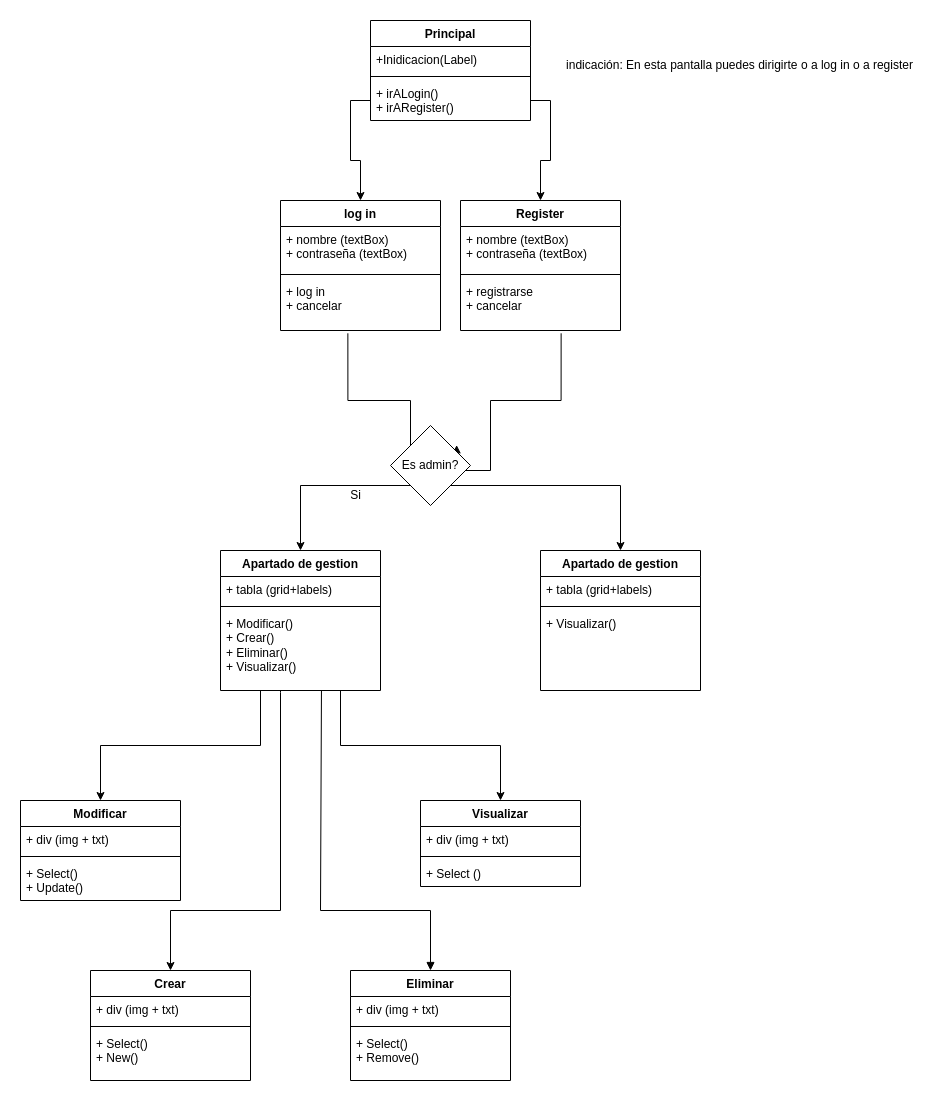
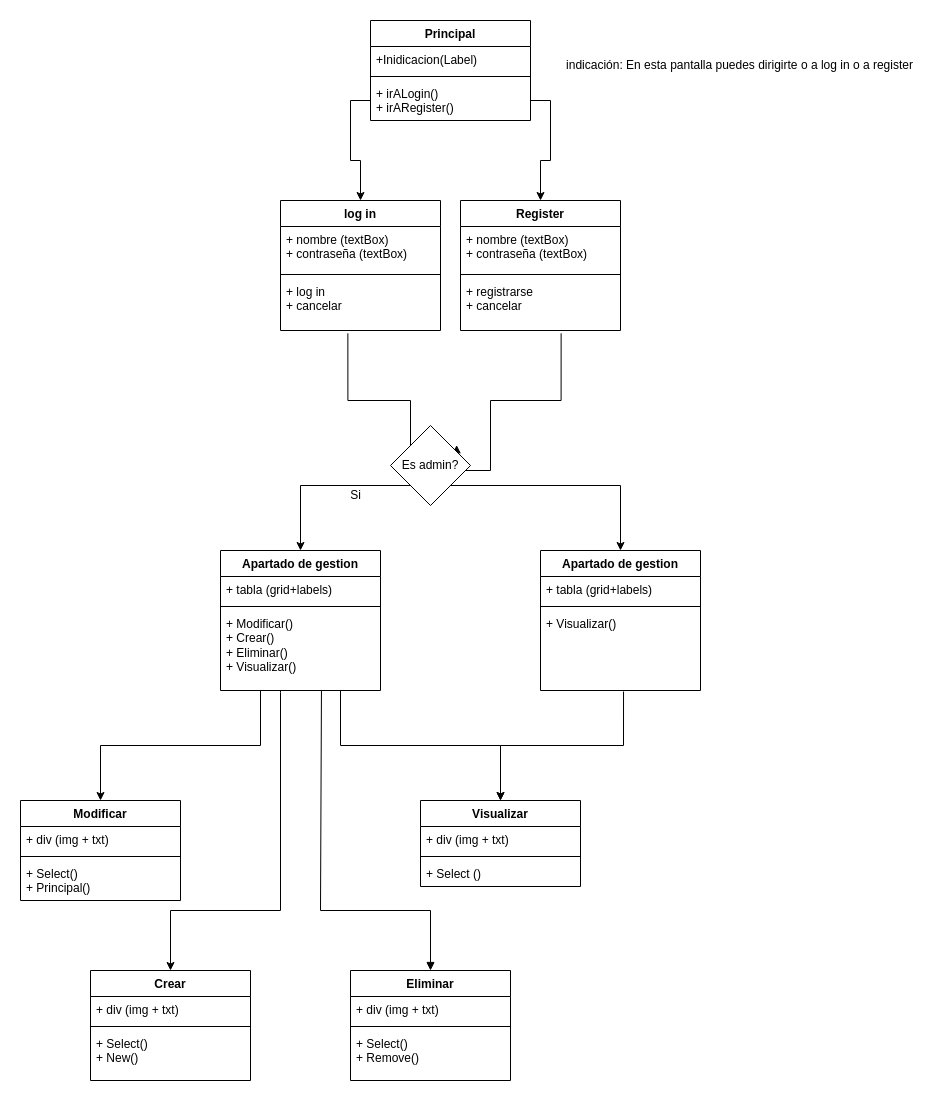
  <mxCell id="0" />
  <mxCell id="1" parent="0" />
  <mxCell id="2" value="Register" style="swimlane;fontStyle=1;align=center;verticalAlign=top;childLayout=stackLayout;horizontal=1;startSize=26;horizontalStack=0;resizeParent=1;resizeParentMax=0;resizeLast=0;collapsible=1;marginBottom=0;whiteSpace=wrap;html=1;" parent="1" vertex="1"><mxGeometry x="460" y="200" width="160" height="130" as="geometry" /></mxCell>
  <mxCell id="3" value="&lt;div&gt;+ nombre (textBox)&lt;br&gt;&lt;/div&gt;&lt;div&gt;+ contraseña (textBox)&lt;br&gt;&lt;/div&gt;" style="text;strokeColor=none;fillColor=none;align=left;verticalAlign=top;spacingLeft=4;spacingRight=4;overflow=hidden;rotatable=0;points=[[0,0.5],[1,0.5]];portConstraint=eastwest;whiteSpace=wrap;html=1;" parent="2" vertex="1"><mxGeometry y="26" width="160" height="44" as="geometry" /></mxCell>
  <mxCell id="4" value="" style="line;strokeWidth=1;fillColor=none;align=left;verticalAlign=middle;spacingTop=-1;spacingLeft=3;spacingRight=3;rotatable=0;labelPosition=right;points=[];portConstraint=eastwest;strokeColor=inherit;" parent="2" vertex="1"><mxGeometry y="70" width="160" height="8" as="geometry" /></mxCell>
  <mxCell id="5" value="&lt;div&gt;+ registrarse&lt;/div&gt;&lt;div&gt;+ cancelar&lt;br&gt;&lt;/div&gt;" style="text;strokeColor=none;fillColor=none;align=left;verticalAlign=top;spacingLeft=4;spacingRight=4;overflow=hidden;rotatable=0;points=[[0,0.5],[1,0.5]];portConstraint=eastwest;whiteSpace=wrap;html=1;" parent="2" vertex="1"><mxGeometry y="78" width="160" height="52" as="geometry" /></mxCell>
  <mxCell id="6" value="log in" style="swimlane;fontStyle=1;align=center;verticalAlign=top;childLayout=stackLayout;horizontal=1;startSize=26;horizontalStack=0;resizeParent=1;resizeParentMax=0;resizeLast=0;collapsible=1;marginBottom=0;whiteSpace=wrap;html=1;" parent="1" vertex="1"><mxGeometry x="280" y="200" width="160" height="130" as="geometry" /></mxCell>
  <mxCell id="7" value="&lt;div&gt;+ nombre (textBox)&lt;br&gt;&lt;/div&gt;&lt;div&gt;+ contraseña (textBox)&lt;br&gt;&lt;/div&gt;" style="text;strokeColor=none;fillColor=none;align=left;verticalAlign=top;spacingLeft=4;spacingRight=4;overflow=hidden;rotatable=0;points=[[0,0.5],[1,0.5]];portConstraint=eastwest;whiteSpace=wrap;html=1;" parent="6" vertex="1"><mxGeometry y="26" width="160" height="44" as="geometry" /></mxCell>
  <mxCell id="8" value="" style="line;strokeWidth=1;fillColor=none;align=left;verticalAlign=middle;spacingTop=-1;spacingLeft=3;spacingRight=3;rotatable=0;labelPosition=right;points=[];portConstraint=eastwest;strokeColor=inherit;" parent="6" vertex="1"><mxGeometry y="70" width="160" height="8" as="geometry" /></mxCell>
  <mxCell id="9" value="&lt;div&gt;+ log in&lt;/div&gt;&lt;div&gt;+ cancelar&lt;br&gt;&lt;/div&gt;" style="text;strokeColor=none;fillColor=none;align=left;verticalAlign=top;spacingLeft=4;spacingRight=4;overflow=hidden;rotatable=0;points=[[0,0.5],[1,0.5]];portConstraint=eastwest;whiteSpace=wrap;html=1;" parent="6" vertex="1"><mxGeometry y="78" width="160" height="52" as="geometry" /></mxCell>
  <mxCell id="10" value="Principal" style="swimlane;fontStyle=1;align=center;verticalAlign=top;childLayout=stackLayout;horizontal=1;startSize=26;horizontalStack=0;resizeParent=1;resizeParentMax=0;resizeLast=0;collapsible=1;marginBottom=0;whiteSpace=wrap;html=1;" parent="1" vertex="1"><mxGeometry x="370" y="20" width="160" height="100" as="geometry" /></mxCell>
  <mxCell id="11" value="+Inidicacion(Label)" style="text;strokeColor=none;fillColor=none;align=left;verticalAlign=top;spacingLeft=4;spacingRight=4;overflow=hidden;rotatable=0;points=[[0,0.5],[1,0.5]];portConstraint=eastwest;whiteSpace=wrap;html=1;" parent="10" vertex="1"><mxGeometry y="26" width="160" height="26" as="geometry" /></mxCell>
  <mxCell id="12" value="" style="line;strokeWidth=1;fillColor=none;align=left;verticalAlign=middle;spacingTop=-1;spacingLeft=3;spacingRight=3;rotatable=0;labelPosition=right;points=[];portConstraint=eastwest;strokeColor=inherit;" parent="10" vertex="1"><mxGeometry y="52" width="160" height="8" as="geometry" /></mxCell>
  <mxCell id="13" value="&lt;div&gt;+ irALogin()&lt;/div&gt;&lt;div&gt;+ irARegister()&lt;br&gt;&lt;/div&gt;" style="text;strokeColor=none;fillColor=none;align=left;verticalAlign=top;spacingLeft=4;spacingRight=4;overflow=hidden;rotatable=0;points=[[0,0.5],[1,0.5]];portConstraint=eastwest;whiteSpace=wrap;html=1;" parent="10" vertex="1"><mxGeometry y="60" width="160" height="40" as="geometry" /></mxCell>
  <mxCell id="14" value="indicación: En esta pantalla puedes dirigirte o a log in o a register" style="text;html=1;align=center;verticalAlign=middle;resizable=0;points=[];autosize=1;strokeColor=none;fillColor=none;" parent="1" vertex="1"><mxGeometry x="554" y="50" width="370" height="30" as="geometry" /></mxCell>
  <mxCell id="15" style="edgeStyle=orthogonalEdgeStyle;rounded=0;orthogonalLoop=1;jettySize=auto;html=1;exitX=0;exitY=0.5;exitDx=0;exitDy=0;entryX=0.5;entryY=0;entryDx=0;entryDy=0;" parent="1" source="13" target="6" edge="1"><mxGeometry relative="1" as="geometry" /></mxCell>
  <mxCell id="16" style="edgeStyle=orthogonalEdgeStyle;rounded=0;orthogonalLoop=1;jettySize=auto;html=1;exitX=1;exitY=0.5;exitDx=0;exitDy=0;entryX=0.5;entryY=0;entryDx=0;entryDy=0;" parent="1" source="13" target="2" edge="1"><mxGeometry relative="1" as="geometry" /></mxCell>
  <mxCell id="17" style="edgeStyle=orthogonalEdgeStyle;rounded=0;orthogonalLoop=1;jettySize=auto;html=1;entryX=0.5;entryY=0;entryDx=0;entryDy=0;" parent="1" target="34" edge="1"><mxGeometry relative="1" as="geometry"><mxPoint x="280" y="690" as="sourcePoint" /><Array as="points"><mxPoint x="280" y="692" /><mxPoint x="280" y="910" /><mxPoint x="190" y="910" /></Array></mxGeometry></mxCell>
  <mxCell id="18" style="edgeStyle=orthogonalEdgeStyle;rounded=0;orthogonalLoop=1;jettySize=auto;html=1;exitX=0.75;exitY=1;exitDx=0;exitDy=0;entryX=0.5;entryY=0;entryDx=0;entryDy=0;" parent="1" source="20" target="30" edge="1"><mxGeometry relative="1" as="geometry" /></mxCell>
  <mxCell id="19" style="edgeStyle=orthogonalEdgeStyle;rounded=0;orthogonalLoop=1;jettySize=auto;html=1;exitX=0.25;exitY=1;exitDx=0;exitDy=0;entryX=0.5;entryY=0;entryDx=0;entryDy=0;" parent="1" source="20" target="26" edge="1"><mxGeometry relative="1" as="geometry" /></mxCell>
  <mxCell id="20" value="Apartado de gestion" style="swimlane;fontStyle=1;align=center;verticalAlign=top;childLayout=stackLayout;horizontal=1;startSize=26;horizontalStack=0;resizeParent=1;resizeParentMax=0;resizeLast=0;collapsible=1;marginBottom=0;whiteSpace=wrap;html=1;" parent="1" vertex="1"><mxGeometry x="220" y="550" width="160" height="140" as="geometry" /></mxCell>
  <mxCell id="21" value="+ tabla (grid+labels)" style="text;strokeColor=none;fillColor=none;align=left;verticalAlign=top;spacingLeft=4;spacingRight=4;overflow=hidden;rotatable=0;points=[[0,0.5],[1,0.5]];portConstraint=eastwest;whiteSpace=wrap;html=1;" parent="20" vertex="1"><mxGeometry y="26" width="160" height="26" as="geometry" /></mxCell>
  <mxCell id="22" value="" style="line;strokeWidth=1;fillColor=none;align=left;verticalAlign=middle;spacingTop=-1;spacingLeft=3;spacingRight=3;rotatable=0;labelPosition=right;points=[];portConstraint=eastwest;strokeColor=inherit;" parent="20" vertex="1"><mxGeometry y="52" width="160" height="8" as="geometry" /></mxCell>
  <mxCell id="23" value="&lt;div&gt;+ Modificar()&lt;/div&gt;&lt;div&gt;+ Crear()&lt;/div&gt;&lt;div&gt;+ Eliminar()&lt;/div&gt;&lt;div&gt;+ Visualizar()&lt;br&gt;&lt;/div&gt;" style="text;strokeColor=none;fillColor=none;align=left;verticalAlign=top;spacingLeft=4;spacingRight=4;overflow=hidden;rotatable=0;points=[[0,0.5],[1,0.5]];portConstraint=eastwest;whiteSpace=wrap;html=1;" parent="20" vertex="1"><mxGeometry y="60" width="160" height="80" as="geometry" /></mxCell>
  <mxCell id="24" style="edgeStyle=orthogonalEdgeStyle;rounded=0;orthogonalLoop=1;jettySize=auto;html=1;entryX=0.629;entryY=1.054;entryDx=0;entryDy=0;entryPerimeter=0;startArrow=classic;startFill=1;endArrow=none;endFill=0;exitX=0.827;exitY=0.244;exitDx=0;exitDy=0;exitPerimeter=0;" parent="1" source="40" target="5" edge="1"><mxGeometry relative="1" as="geometry"><mxPoint x="490" y="450" as="sourcePoint" /><Array as="points"><mxPoint x="490" y="470" /><mxPoint x="490" y="400" /><mxPoint x="561" y="400" /></Array></mxGeometry></mxCell>
  <mxCell id="25" style="edgeStyle=orthogonalEdgeStyle;rounded=0;orthogonalLoop=1;jettySize=auto;html=1;entryX=0.421;entryY=1.054;entryDx=0;entryDy=0;entryPerimeter=0;startArrow=classic;startFill=0;endArrow=none;endFill=0;exitX=0;exitY=0;exitDx=0;exitDy=0;" parent="1" source="40" target="9" edge="1"><mxGeometry relative="1" as="geometry"><mxPoint x="410" y="440" as="sourcePoint" /><Array as="points"><mxPoint x="410" y="470" /><mxPoint x="410" y="400" /><mxPoint x="347" y="400" /></Array></mxGeometry></mxCell>
  <mxCell id="26" value="Modificar" style="swimlane;fontStyle=1;align=center;verticalAlign=top;childLayout=stackLayout;horizontal=1;startSize=26;horizontalStack=0;resizeParent=1;resizeParentMax=0;resizeLast=0;collapsible=1;marginBottom=0;whiteSpace=wrap;html=1;" parent="1" vertex="1"><mxGeometry x="20" y="800" width="160" height="100" as="geometry" /></mxCell>
  <mxCell id="27" value="+ div (img + txt)" style="text;strokeColor=none;fillColor=none;align=left;verticalAlign=top;spacingLeft=4;spacingRight=4;overflow=hidden;rotatable=0;points=[[0,0.5],[1,0.5]];portConstraint=eastwest;whiteSpace=wrap;html=1;" parent="26" vertex="1"><mxGeometry y="26" width="160" height="26" as="geometry" /></mxCell>
  <mxCell id="28" value="" style="line;strokeWidth=1;fillColor=none;align=left;verticalAlign=middle;spacingTop=-1;spacingLeft=3;spacingRight=3;rotatable=0;labelPosition=right;points=[];portConstraint=eastwest;strokeColor=inherit;" parent="26" vertex="1"><mxGeometry y="52" width="160" height="8" as="geometry" /></mxCell>
- <mxCell id="29" value="+ Select()&lt;br&gt;+ Update()" style="text;strokeColor=none;fillColor=none;align=left;verticalAlign=top;spacingLeft=4;spacingRight=4;overflow=hidden;rotatable=0;points=[[0,0.5],[1,0.5]];portConstraint=eastwest;whiteSpace=wrap;html=1;" parent="26" vertex="1"><mxGeometry y="60" width="160" height="40" as="geometry" /></mxCell>
+ <mxCell id="29" value="+ Select()&lt;br&gt;+ Principal()" style="text;strokeColor=none;fillColor=none;align=left;verticalAlign=top;spacingLeft=4;spacingRight=4;overflow=hidden;rotatable=0;points=[[0,0.5],[1,0.5]];portConstraint=eastwest;whiteSpace=wrap;html=1;" parent="26" vertex="1"><mxGeometry y="60" width="160" height="40" as="geometry" /></mxCell>
  <mxCell id="30" value="Visualizar" style="swimlane;fontStyle=1;align=center;verticalAlign=top;childLayout=stackLayout;horizontal=1;startSize=26;horizontalStack=0;resizeParent=1;resizeParentMax=0;resizeLast=0;collapsible=1;marginBottom=0;whiteSpace=wrap;html=1;" parent="1" vertex="1"><mxGeometry x="420" y="800" width="160" height="86" as="geometry" /></mxCell>
  <mxCell id="31" value="+ div (img + txt)" style="text;strokeColor=none;fillColor=none;align=left;verticalAlign=top;spacingLeft=4;spacingRight=4;overflow=hidden;rotatable=0;points=[[0,0.5],[1,0.5]];portConstraint=eastwest;whiteSpace=wrap;html=1;" parent="30" vertex="1"><mxGeometry y="26" width="160" height="26" as="geometry" /></mxCell>
  <mxCell id="32" value="" style="line;strokeWidth=1;fillColor=none;align=left;verticalAlign=middle;spacingTop=-1;spacingLeft=3;spacingRight=3;rotatable=0;labelPosition=right;points=[];portConstraint=eastwest;strokeColor=inherit;" parent="30" vertex="1"><mxGeometry y="52" width="160" height="8" as="geometry" /></mxCell>
  <mxCell id="33" value="+ Select ()" style="text;strokeColor=none;fillColor=none;align=left;verticalAlign=top;spacingLeft=4;spacingRight=4;overflow=hidden;rotatable=0;points=[[0,0.5],[1,0.5]];portConstraint=eastwest;whiteSpace=wrap;html=1;" parent="30" vertex="1"><mxGeometry y="60" width="160" height="26" as="geometry" /></mxCell>
  <mxCell id="34" value="Crear" style="swimlane;fontStyle=1;align=center;verticalAlign=top;childLayout=stackLayout;horizontal=1;startSize=26;horizontalStack=0;resizeParent=1;resizeParentMax=0;resizeLast=0;collapsible=1;marginBottom=0;whiteSpace=wrap;html=1;" parent="1" vertex="1"><mxGeometry x="90" y="970" width="160" height="110" as="geometry" /></mxCell>
  <mxCell id="35" value="+ div (img + txt)" style="text;strokeColor=none;fillColor=none;align=left;verticalAlign=top;spacingLeft=4;spacingRight=4;overflow=hidden;rotatable=0;points=[[0,0.5],[1,0.5]];portConstraint=eastwest;whiteSpace=wrap;html=1;" parent="34" vertex="1"><mxGeometry y="26" width="160" height="26" as="geometry" /></mxCell>
  <mxCell id="36" value="" style="line;strokeWidth=1;fillColor=none;align=left;verticalAlign=middle;spacingTop=-1;spacingLeft=3;spacingRight=3;rotatable=0;labelPosition=right;points=[];portConstraint=eastwest;strokeColor=inherit;" parent="34" vertex="1"><mxGeometry y="52" width="160" height="8" as="geometry" /></mxCell>
  <mxCell id="37" value="+ Select()&lt;br&gt;+ New()" style="text;strokeColor=none;fillColor=none;align=left;verticalAlign=top;spacingLeft=4;spacingRight=4;overflow=hidden;rotatable=0;points=[[0,0.5],[1,0.5]];portConstraint=eastwest;whiteSpace=wrap;html=1;" parent="34" vertex="1"><mxGeometry y="60" width="160" height="50" as="geometry" /></mxCell>
  <mxCell id="38" style="edgeStyle=orthogonalEdgeStyle;rounded=0;orthogonalLoop=1;jettySize=auto;html=1;exitX=0;exitY=1;exitDx=0;exitDy=0;entryX=0.5;entryY=0;entryDx=0;entryDy=0;" parent="1" source="40" target="20" edge="1"><mxGeometry relative="1" as="geometry" /></mxCell>
  <mxCell id="39" style="edgeStyle=orthogonalEdgeStyle;rounded=0;orthogonalLoop=1;jettySize=auto;html=1;exitX=1;exitY=1;exitDx=0;exitDy=0;entryX=0.5;entryY=0;entryDx=0;entryDy=0;" parent="1" source="40" target="42" edge="1"><mxGeometry relative="1" as="geometry" /></mxCell>
  <mxCell id="40" value="Es admin?" style="rhombus;whiteSpace=wrap;html=1;" parent="1" vertex="1"><mxGeometry x="390" y="425" width="80" height="80" as="geometry" /></mxCell>
  <mxCell id="41" value="Si" style="text;html=1;align=center;verticalAlign=middle;resizable=0;points=[];autosize=1;strokeColor=none;fillColor=none;" parent="1" vertex="1"><mxGeometry x="340" y="480" width="30" height="30" as="geometry" /></mxCell>
  <mxCell id="42" value="Apartado de gestion" style="swimlane;fontStyle=1;align=center;verticalAlign=top;childLayout=stackLayout;horizontal=1;startSize=26;horizontalStack=0;resizeParent=1;resizeParentMax=0;resizeLast=0;collapsible=1;marginBottom=0;whiteSpace=wrap;html=1;" parent="1" vertex="1"><mxGeometry x="540" y="550" width="160" height="140" as="geometry" /></mxCell>
  <mxCell id="43" value="+ tabla (grid+labels)" style="text;strokeColor=none;fillColor=none;align=left;verticalAlign=top;spacingLeft=4;spacingRight=4;overflow=hidden;rotatable=0;points=[[0,0.5],[1,0.5]];portConstraint=eastwest;whiteSpace=wrap;html=1;" parent="42" vertex="1"><mxGeometry y="26" width="160" height="26" as="geometry" /></mxCell>
  <mxCell id="44" value="" style="line;strokeWidth=1;fillColor=none;align=left;verticalAlign=middle;spacingTop=-1;spacingLeft=3;spacingRight=3;rotatable=0;labelPosition=right;points=[];portConstraint=eastwest;strokeColor=inherit;" parent="42" vertex="1"><mxGeometry y="52" width="160" height="8" as="geometry" /></mxCell>
  <mxCell id="45" value="+ Visualizar()" style="text;strokeColor=none;fillColor=none;align=left;verticalAlign=top;spacingLeft=4;spacingRight=4;overflow=hidden;rotatable=0;points=[[0,0.5],[1,0.5]];portConstraint=eastwest;whiteSpace=wrap;html=1;" parent="42" vertex="1"><mxGeometry y="60" width="160" height="80" as="geometry" /></mxCell>
  <mxCell id="46" value="Eliminar" style="swimlane;fontStyle=1;align=center;verticalAlign=top;childLayout=stackLayout;horizontal=1;startSize=26;horizontalStack=0;resizeParent=1;resizeParentMax=0;resizeLast=0;collapsible=1;marginBottom=0;whiteSpace=wrap;html=1;" parent="1" vertex="1"><mxGeometry x="350" y="970" width="160" height="110" as="geometry" /></mxCell>
  <mxCell id="47" value="+ div (img + txt)" style="text;strokeColor=none;fillColor=none;align=left;verticalAlign=top;spacingLeft=4;spacingRight=4;overflow=hidden;rotatable=0;points=[[0,0.5],[1,0.5]];portConstraint=eastwest;whiteSpace=wrap;html=1;" parent="46" vertex="1"><mxGeometry y="26" width="160" height="26" as="geometry" /></mxCell>
  <mxCell id="48" value="" style="line;strokeWidth=1;fillColor=none;align=left;verticalAlign=middle;spacingTop=-1;spacingLeft=3;spacingRight=3;rotatable=0;labelPosition=right;points=[];portConstraint=eastwest;strokeColor=inherit;" parent="46" vertex="1"><mxGeometry y="52" width="160" height="8" as="geometry" /></mxCell>
  <mxCell id="49" value="+ Select()&lt;br&gt;+ Remove()" style="text;strokeColor=none;fillColor=none;align=left;verticalAlign=top;spacingLeft=4;spacingRight=4;overflow=hidden;rotatable=0;points=[[0,0.5],[1,0.5]];portConstraint=eastwest;whiteSpace=wrap;html=1;" parent="46" vertex="1"><mxGeometry y="60" width="160" height="50" as="geometry" /></mxCell>
  <mxCell id="50" style="edgeStyle=orthogonalEdgeStyle;rounded=0;orthogonalLoop=1;jettySize=auto;html=1;exitX=0.5;exitY=0;exitDx=0;exitDy=0;entryX=0.631;entryY=0.997;entryDx=0;entryDy=0;entryPerimeter=0;endArrow=none;endFill=0;startArrow=block;startFill=1;" parent="1" source="46" target="23" edge="1"><mxGeometry relative="1" as="geometry"><mxPoint x="330" y="720" as="targetPoint" /><Array as="points"><mxPoint x="430" y="910" /><mxPoint x="320" y="910" /><mxPoint x="320" y="690" /></Array></mxGeometry></mxCell>
+ <mxCell id="51" style="edgeStyle=orthogonalEdgeStyle;rounded=0;orthogonalLoop=1;jettySize=auto;html=1;entryX=0.519;entryY=1.013;entryDx=0;entryDy=0;entryPerimeter=0;startArrow=classic;startFill=1;endArrow=none;endFill=0;" edge="1" parent="1" source="30" target="45"><mxGeometry relative="1" as="geometry" /></mxCell>
